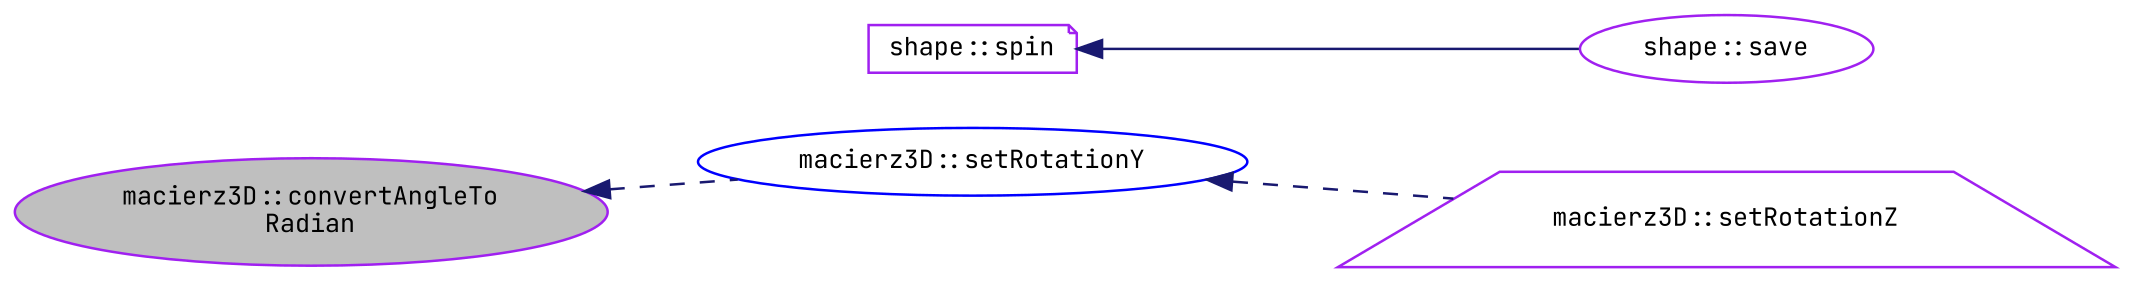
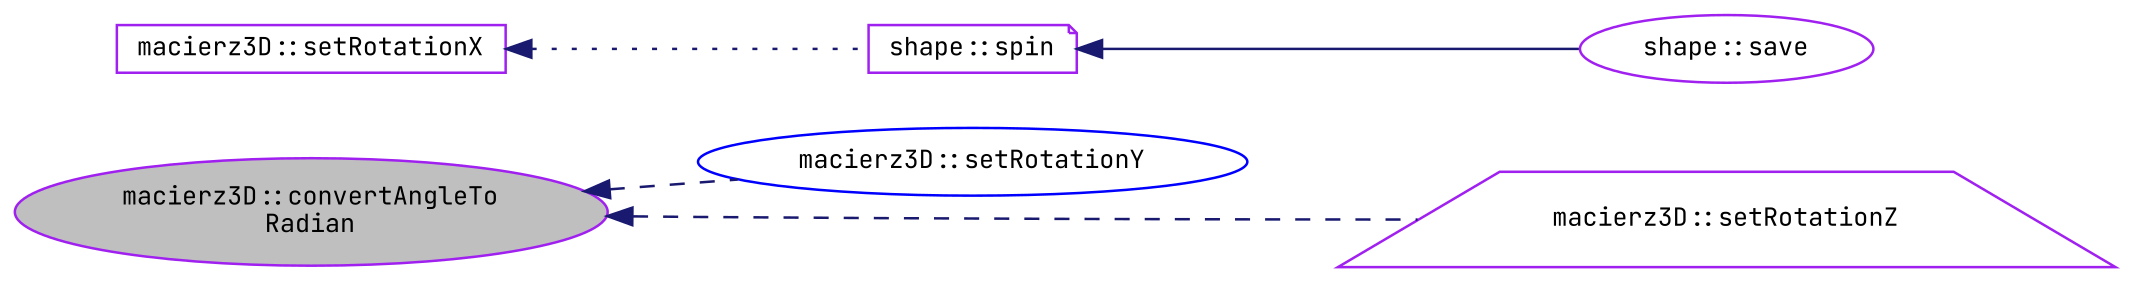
  digraph {
    fontname="JetBrains Mono"
    rankdir=LR
    node [color=purple fillcolor=white fontname="JetBrains Mono" fontsize=10 shape=ellipse style=filled]
    edge [color=midnightblue dir=back fontname="JetBrains Mono" fontsize=10 labelfontname=Helvetica labelfontsize=10 style=dashed]
    n1 [fillcolor=grey75 fontcolor=black height=0.2 label="macierz3D::convertAngleTo\lRadian" width=0.4]
    n2 [color=blue height=0.2 label="macierz3D::setRotationY" width=0.4]
    n3 [height=0.2 label="macierz3D::setRotationZ" shape=trapezium width=0.4]
+   n4 [height=0.2 label="macierz3D::setRotationX" shape=box width=0.4]
    n5 [height=0.2 label="shape::spin" shape=note width=0.4]
    n6 [height=0.2 label="shape::save" width=0.4]
    n1 -> n2
-   n2 -> n3
+   n1 -> n3
+   n4 -> n5 [style=dotted]
    n5 -> n6 [style=solid]
  }
